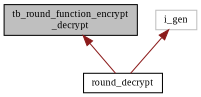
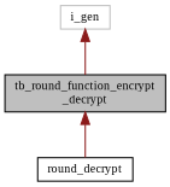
  digraph {
    fontname="Liberation Serif"
    node [color=black fillcolor=white fontname="Liberation Serif" fontsize=10 shape=record style=filled]
    edge [color=firebrick4 dir=back fontname="Liberation Serif" fontsize=10 labelfontname=Helvetica labelfontsize=10 style=solid]
    n1 [fillcolor=grey75 fontcolor=black height=0.2 label="tb_round_function_encrypt\l_decrypt" width=0.4]
    n2 [height=0.2 label=round_decrypt width=0.4]
    n3 [color=grey75 height=0.2 label=i_gen width=0.4]
    n1 -> n2
-   n3 -> n2
+   n3 -> n1
  }
